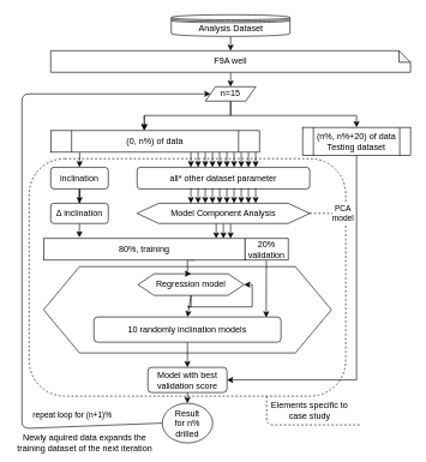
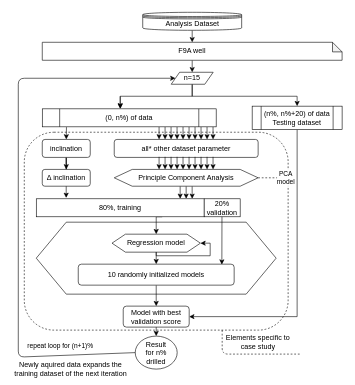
  <mxCell id="0" />
  <mxCell id="1" parent="0" />
  <mxCell id="2" value="" style="rounded=1;whiteSpace=wrap;html=1;dashed=1;" vertex="1" parent="1"><mxGeometry x="40" y="220" width="440" height="330" as="geometry" /></mxCell>
  <mxCell id="3" value="" style="endArrow=classic;html=1;entryX=0.171;entryY=0;entryDx=0;entryDy=0;entryPerimeter=0;" parent="1" edge="1"><mxGeometry width="50" height="50" relative="1" as="geometry"><mxPoint x="299.92" y="310" as="sourcePoint" /><mxPoint x="299.96" y="331" as="targetPoint" /></mxGeometry></mxCell>
  <mxCell id="4" value="" style="endArrow=classic;html=1;entryX=0.171;entryY=0;entryDx=0;entryDy=0;entryPerimeter=0;" parent="1" edge="1"><mxGeometry width="50" height="50" relative="1" as="geometry"><mxPoint x="309.92" y="310" as="sourcePoint" /><mxPoint x="309.96" y="331" as="targetPoint" /></mxGeometry></mxCell>
  <mxCell id="5" value="" style="endArrow=classic;html=1;entryX=0.171;entryY=0;entryDx=0;entryDy=0;entryPerimeter=0;" parent="1" edge="1"><mxGeometry width="50" height="50" relative="1" as="geometry"><mxPoint x="319.92" y="310" as="sourcePoint" /><mxPoint x="319.96" y="331" as="targetPoint" /></mxGeometry></mxCell>
  <mxCell id="6" value="" style="shape=hexagon;perimeter=hexagonPerimeter2;whiteSpace=wrap;html=1;size=0.125;" parent="1" vertex="1"><mxGeometry x="60" y="370" width="400" height="120" as="geometry" /></mxCell>
  <mxCell id="7" style="edgeStyle=orthogonalEdgeStyle;rounded=0;orthogonalLoop=1;jettySize=auto;html=1;exitX=0.5;exitY=1;exitDx=0;exitDy=0;entryX=0.5;entryY=0;entryDx=0;entryDy=0;entryPerimeter=0;" parent="1" source="8" target="10" edge="1"><mxGeometry relative="1" as="geometry" /></mxCell>
  <mxCell id="8" value="Analysis Dataset" style="shape=datastore;whiteSpace=wrap;html=1;" parent="1" vertex="1"><mxGeometry x="237.5" y="20" width="165" height="30" as="geometry" /></mxCell>
  <mxCell id="9" style="edgeStyle=orthogonalEdgeStyle;rounded=0;orthogonalLoop=1;jettySize=auto;html=1;exitX=0.5;exitY=1;exitDx=0;exitDy=0;exitPerimeter=0;entryX=0.5;entryY=0;entryDx=0;entryDy=0;" parent="1" source="10" target="57" edge="1"><mxGeometry relative="1" as="geometry" /></mxCell>
  <mxCell id="10" value="F9A well" style="shape=note;whiteSpace=wrap;html=1;backgroundOutline=1;darkOpacity=0.05;size=16;" parent="1" vertex="1"><mxGeometry x="70" y="70" width="500" height="30" as="geometry" /></mxCell>
  <mxCell id="11" style="edgeStyle=orthogonalEdgeStyle;rounded=0;orthogonalLoop=1;jettySize=auto;html=1;entryX=0.5;entryY=0;entryDx=0;entryDy=0;" parent="1" source="12" target="44" edge="1"><mxGeometry relative="1" as="geometry" /></mxCell>
  <mxCell id="12" value="inclination" style="rounded=1;whiteSpace=wrap;html=1;" parent="1" vertex="1"><mxGeometry x="70" y="232" width="80" height="30" as="geometry" /></mxCell>
  <mxCell id="13" value="" style="endArrow=classic;html=1;exitX=0.112;exitY=0.988;exitDx=0;exitDy=0;exitPerimeter=0;entryX=0.5;entryY=0;entryDx=0;entryDy=0;" parent="1" target="12" edge="1"><mxGeometry width="50" height="50" relative="1" as="geometry"><mxPoint x="110.32" y="211.52" as="sourcePoint" /><mxPoint x="240" y="252" as="targetPoint" /></mxGeometry></mxCell>
  <mxCell id="14" value="all* other dataset parameter" style="rounded=1;whiteSpace=wrap;html=1;" parent="1" vertex="1"><mxGeometry x="190" y="232" width="240" height="30" as="geometry" /></mxCell>
  <mxCell id="15" value="&lt;div&gt;PCA&lt;/div&gt;&lt;div&gt;model&lt;/div&gt;" style="edgeStyle=orthogonalEdgeStyle;rounded=0;orthogonalLoop=1;jettySize=auto;html=1;exitX=1;exitY=0.5;exitDx=0;exitDy=0;dashed=1;" parent="1" source="16" edge="1"><mxGeometry y="16" relative="1" as="geometry"><mxPoint x="490" y="296" as="targetPoint" /><mxPoint as="offset" /></mxGeometry></mxCell>
- <mxCell id="16" value="Model Component Analysis" style="shape=hexagon;perimeter=hexagonPerimeter2;whiteSpace=wrap;html=1;size=0.125;" parent="1" vertex="1"><mxGeometry x="190" y="282" width="240" height="28" as="geometry" /></mxCell>
+ <mxCell id="16" value="Principle Component Analysis" style="shape=hexagon;perimeter=hexagonPerimeter2;whiteSpace=wrap;html=1;size=0.125;" parent="1" vertex="1"><mxGeometry x="190" y="282" width="240" height="28" as="geometry" /></mxCell>
  <mxCell id="17" value="" style="endArrow=classic;html=1;entryX=0.171;entryY=0;entryDx=0;entryDy=0;entryPerimeter=0;" parent="1" edge="1"><mxGeometry width="50" height="50" relative="1" as="geometry"><mxPoint x="304.7" y="211" as="sourcePoint" /><mxPoint x="304.74" y="232" as="targetPoint" /></mxGeometry></mxCell>
  <mxCell id="18" value="" style="endArrow=classic;html=1;entryX=0.171;entryY=0;entryDx=0;entryDy=0;entryPerimeter=0;" parent="1" edge="1"><mxGeometry width="50" height="50" relative="1" as="geometry"><mxPoint x="294.76" y="211" as="sourcePoint" /><mxPoint x="294.8" y="232" as="targetPoint" /></mxGeometry></mxCell>
  <mxCell id="19" value="" style="endArrow=classic;html=1;entryX=0.171;entryY=0;entryDx=0;entryDy=0;entryPerimeter=0;" parent="1" edge="1"><mxGeometry width="50" height="50" relative="1" as="geometry"><mxPoint x="274.76" y="211" as="sourcePoint" /><mxPoint x="274.8" y="232" as="targetPoint" /></mxGeometry></mxCell>
  <mxCell id="20" value="" style="endArrow=classic;html=1;entryX=0.171;entryY=0;entryDx=0;entryDy=0;entryPerimeter=0;" parent="1" edge="1"><mxGeometry width="50" height="50" relative="1" as="geometry"><mxPoint x="314.76" y="211" as="sourcePoint" /><mxPoint x="314.8" y="232" as="targetPoint" /></mxGeometry></mxCell>
  <mxCell id="21" value="" style="endArrow=classic;html=1;entryX=0.171;entryY=0;entryDx=0;entryDy=0;entryPerimeter=0;" parent="1" edge="1"><mxGeometry width="50" height="50" relative="1" as="geometry"><mxPoint x="264.76" y="211" as="sourcePoint" /><mxPoint x="264.8" y="232" as="targetPoint" /></mxGeometry></mxCell>
  <mxCell id="22" value="" style="endArrow=classic;html=1;entryX=0.171;entryY=0;entryDx=0;entryDy=0;entryPerimeter=0;" parent="1" edge="1"><mxGeometry width="50" height="50" relative="1" as="geometry"><mxPoint x="284.76" y="211" as="sourcePoint" /><mxPoint x="284.8" y="232" as="targetPoint" /></mxGeometry></mxCell>
  <mxCell id="23" value="" style="endArrow=classic;html=1;entryX=0.171;entryY=0;entryDx=0;entryDy=0;entryPerimeter=0;" parent="1" edge="1"><mxGeometry width="50" height="50" relative="1" as="geometry"><mxPoint x="324.76" y="211" as="sourcePoint" /><mxPoint x="324.8" y="232" as="targetPoint" /></mxGeometry></mxCell>
  <mxCell id="24" value="" style="endArrow=classic;html=1;entryX=0.171;entryY=0;entryDx=0;entryDy=0;entryPerimeter=0;" parent="1" edge="1"><mxGeometry width="50" height="50" relative="1" as="geometry"><mxPoint x="334.76" y="211" as="sourcePoint" /><mxPoint x="334.8" y="232" as="targetPoint" /></mxGeometry></mxCell>
  <mxCell id="25" value="" style="endArrow=classic;html=1;entryX=0.171;entryY=0;entryDx=0;entryDy=0;entryPerimeter=0;" parent="1" edge="1"><mxGeometry width="50" height="50" relative="1" as="geometry"><mxPoint x="344.76" y="211" as="sourcePoint" /><mxPoint x="344.8" y="232" as="targetPoint" /></mxGeometry></mxCell>
  <mxCell id="26" value="" style="endArrow=classic;html=1;entryX=0.171;entryY=0;entryDx=0;entryDy=0;entryPerimeter=0;" parent="1" edge="1"><mxGeometry width="50" height="50" relative="1" as="geometry"><mxPoint x="354.76" y="211" as="sourcePoint" /><mxPoint x="354.8" y="232" as="targetPoint" /></mxGeometry></mxCell>
  <mxCell id="27" value="" style="endArrow=classic;html=1;entryX=0.171;entryY=0;entryDx=0;entryDy=0;entryPerimeter=0;" parent="1" edge="1"><mxGeometry width="50" height="50" relative="1" as="geometry"><mxPoint x="304.7" y="261" as="sourcePoint" /><mxPoint x="304.74" y="282" as="targetPoint" /></mxGeometry></mxCell>
  <mxCell id="28" value="" style="endArrow=classic;html=1;entryX=0.171;entryY=0;entryDx=0;entryDy=0;entryPerimeter=0;" parent="1" edge="1"><mxGeometry width="50" height="50" relative="1" as="geometry"><mxPoint x="294.76" y="261" as="sourcePoint" /><mxPoint x="294.8" y="282" as="targetPoint" /></mxGeometry></mxCell>
  <mxCell id="29" value="" style="endArrow=classic;html=1;entryX=0.171;entryY=0;entryDx=0;entryDy=0;entryPerimeter=0;" parent="1" edge="1"><mxGeometry width="50" height="50" relative="1" as="geometry"><mxPoint x="274.76" y="261" as="sourcePoint" /><mxPoint x="274.8" y="282" as="targetPoint" /></mxGeometry></mxCell>
  <mxCell id="30" value="" style="endArrow=classic;html=1;entryX=0.171;entryY=0;entryDx=0;entryDy=0;entryPerimeter=0;" parent="1" edge="1"><mxGeometry width="50" height="50" relative="1" as="geometry"><mxPoint x="314.76" y="261" as="sourcePoint" /><mxPoint x="314.8" y="282" as="targetPoint" /></mxGeometry></mxCell>
  <mxCell id="31" value="" style="endArrow=classic;html=1;entryX=0.171;entryY=0;entryDx=0;entryDy=0;entryPerimeter=0;" parent="1" edge="1"><mxGeometry width="50" height="50" relative="1" as="geometry"><mxPoint x="264.76" y="261" as="sourcePoint" /><mxPoint x="264.8" y="282" as="targetPoint" /></mxGeometry></mxCell>
  <mxCell id="32" value="" style="endArrow=classic;html=1;entryX=0.171;entryY=0;entryDx=0;entryDy=0;entryPerimeter=0;" parent="1" edge="1"><mxGeometry width="50" height="50" relative="1" as="geometry"><mxPoint x="284.76" y="261" as="sourcePoint" /><mxPoint x="284.8" y="282" as="targetPoint" /></mxGeometry></mxCell>
  <mxCell id="33" value="" style="endArrow=classic;html=1;entryX=0.171;entryY=0;entryDx=0;entryDy=0;entryPerimeter=0;" parent="1" edge="1"><mxGeometry width="50" height="50" relative="1" as="geometry"><mxPoint x="324.76" y="261" as="sourcePoint" /><mxPoint x="324.8" y="282" as="targetPoint" /></mxGeometry></mxCell>
  <mxCell id="34" value="" style="endArrow=classic;html=1;entryX=0.171;entryY=0;entryDx=0;entryDy=0;entryPerimeter=0;" parent="1" edge="1"><mxGeometry width="50" height="50" relative="1" as="geometry"><mxPoint x="334.76" y="261" as="sourcePoint" /><mxPoint x="334.8" y="282" as="targetPoint" /></mxGeometry></mxCell>
  <mxCell id="35" value="" style="endArrow=classic;html=1;entryX=0.171;entryY=0;entryDx=0;entryDy=0;entryPerimeter=0;" parent="1" edge="1"><mxGeometry width="50" height="50" relative="1" as="geometry"><mxPoint x="344.76" y="261" as="sourcePoint" /><mxPoint x="344.8" y="282" as="targetPoint" /></mxGeometry></mxCell>
  <mxCell id="36" value="" style="endArrow=classic;html=1;entryX=0.171;entryY=0;entryDx=0;entryDy=0;entryPerimeter=0;" parent="1" edge="1"><mxGeometry width="50" height="50" relative="1" as="geometry"><mxPoint x="354.76" y="261" as="sourcePoint" /><mxPoint x="354.8" y="282" as="targetPoint" /></mxGeometry></mxCell>
  <mxCell id="37" value="(0, n%) of data" style="shape=process;whiteSpace=wrap;html=1;backgroundOutline=1;" parent="1" vertex="1"><mxGeometry x="70" y="181" width="290" height="30" as="geometry" /></mxCell>
  <mxCell id="38" style="edgeStyle=orthogonalEdgeStyle;rounded=0;orthogonalLoop=1;jettySize=auto;html=1;exitX=0.5;exitY=1;exitDx=0;exitDy=0;entryX=1;entryY=0.5;entryDx=0;entryDy=0;" parent="1" source="39" target="53" edge="1"><mxGeometry relative="1" as="geometry" /></mxCell>
  <mxCell id="39" value="&lt;div&gt;(n%, n%+20) of data&lt;/div&gt;&lt;div&gt;Testing dataset&lt;br&gt;&lt;/div&gt;" style="shape=process;whiteSpace=wrap;html=1;backgroundOutline=1;" parent="1" vertex="1"><mxGeometry x="420" y="176.5" width="150" height="39" as="geometry" /></mxCell>
  <mxCell id="40" value="" style="endArrow=classic;html=1;entryX=0.171;entryY=0;entryDx=0;entryDy=0;entryPerimeter=0;" parent="1" edge="1"><mxGeometry width="50" height="50" relative="1" as="geometry"><mxPoint x="200" y="160" as="sourcePoint" /><mxPoint x="200.04" y="181" as="targetPoint" /></mxGeometry></mxCell>
- <mxCell id="41" value="Regression model" style="shape=hexagon;perimeter=hexagonPerimeter2;whiteSpace=wrap;html=1;size=0.152;" parent="1" vertex="1"><mxGeometry x="191.25" y="380" width="147.5" height="30" as="geometry" /></mxCell>
+ <mxCell id="41" value="Regression model" style="shape=hexagon;perimeter=hexagonPerimeter2;whiteSpace=wrap;html=1;size=0.152;" parent="1" vertex="1"><mxGeometry x="186.25" y="390" width="147.5" height="30" as="geometry" /></mxCell>
  <mxCell id="42" style="edgeStyle=orthogonalEdgeStyle;rounded=0;orthogonalLoop=1;jettySize=auto;html=1;exitX=0.5;exitY=1;exitDx=0;exitDy=0;entryX=1;entryY=0.5;entryDx=0;entryDy=0;" parent="1" source="41" target="41" edge="1"><mxGeometry relative="1" as="geometry"><Array as="points"><mxPoint x="260" y="426" /><mxPoint x="350" y="426" /><mxPoint x="350" y="405" /></Array></mxGeometry></mxCell>
  <mxCell id="43" style="edgeStyle=orthogonalEdgeStyle;rounded=0;orthogonalLoop=1;jettySize=auto;html=1;entryX=0.178;entryY=-0.05;entryDx=0;entryDy=0;entryPerimeter=0;" parent="1" target="47" edge="1"><mxGeometry relative="1" as="geometry"><mxPoint x="110" y="300" as="sourcePoint" /></mxGeometry></mxCell>
  <mxCell id="44" value="Δ inclination" style="rounded=1;whiteSpace=wrap;html=1;" parent="1" vertex="1"><mxGeometry x="70" y="282" width="80" height="28" as="geometry" /></mxCell>
  <mxCell id="45" value="" style="endArrow=classic;html=1;entryX=0.5;entryY=0;entryDx=0;entryDy=0;exitX=0.5;exitY=1;exitDx=0;exitDy=0;" parent="1" source="41" target="51" edge="1"><mxGeometry width="50" height="50" relative="1" as="geometry"><mxPoint x="200" y="519" as="sourcePoint" /><mxPoint x="260" y="496" as="targetPoint" /></mxGeometry></mxCell>
  <mxCell id="46" style="edgeStyle=orthogonalEdgeStyle;rounded=0;orthogonalLoop=1;jettySize=auto;html=1;exitX=0.75;exitY=1;exitDx=0;exitDy=0;entryX=0.5;entryY=0;entryDx=0;entryDy=0;" parent="1" source="47" target="41" edge="1"><mxGeometry relative="1" as="geometry"><Array as="points"><mxPoint x="260" y="361" /></Array></mxGeometry></mxCell>
  <mxCell id="47" value="80%, training" style="rounded=0;whiteSpace=wrap;html=1;" parent="1" vertex="1"><mxGeometry x="60" y="331" width="280" height="30" as="geometry" /></mxCell>
  <mxCell id="48" value="" style="endArrow=classic;html=1;entryX=0.921;entryY=0.019;entryDx=0;entryDy=0;entryPerimeter=0;" parent="1" target="51" edge="1"><mxGeometry width="50" height="50" relative="1" as="geometry"><mxPoint x="369.66" y="356" as="sourcePoint" /><mxPoint x="369.66" y="496" as="targetPoint" /></mxGeometry></mxCell>
  <mxCell id="49" value="&lt;div&gt;20%&lt;/div&gt;&lt;div&gt;validation&lt;br&gt;&lt;/div&gt;" style="rounded=0;whiteSpace=wrap;html=1;" parent="1" vertex="1"><mxGeometry x="340" y="331" width="60" height="30" as="geometry" /></mxCell>
  <mxCell id="50" style="edgeStyle=orthogonalEdgeStyle;rounded=0;orthogonalLoop=1;jettySize=auto;html=1;exitX=0.5;exitY=1;exitDx=0;exitDy=0;entryX=0.5;entryY=0;entryDx=0;entryDy=0;" parent="1" source="51" target="53" edge="1"><mxGeometry relative="1" as="geometry" /></mxCell>
- <mxCell id="51" value="10 randomly inclination models" style="rounded=1;whiteSpace=wrap;html=1;" parent="1" vertex="1"><mxGeometry x="130" y="440" width="260" height="35" as="geometry" /></mxCell>
+ <mxCell id="51" value="10 randomly initialized models" style="rounded=1;whiteSpace=wrap;html=1;" parent="1" vertex="1"><mxGeometry x="130" y="440" width="260" height="35" as="geometry" /></mxCell>
  <mxCell id="52" style="edgeStyle=orthogonalEdgeStyle;rounded=0;orthogonalLoop=1;jettySize=auto;html=1;exitX=0.5;exitY=1;exitDx=0;exitDy=0;entryX=0.5;entryY=0;entryDx=0;entryDy=0;" parent="1" source="53" target="54" edge="1"><mxGeometry relative="1" as="geometry" /></mxCell>
  <mxCell id="53" value="&lt;div&gt;Model with best&lt;/div&gt;&lt;div&gt;validation score&lt;/div&gt;" style="rounded=1;whiteSpace=wrap;html=1;" parent="1" vertex="1"><mxGeometry x="205" y="510" width="110" height="35" as="geometry" /></mxCell>
  <mxCell id="54" value="&lt;div&gt;Result&lt;/div&gt;&lt;div&gt;for n%&lt;/div&gt;&lt;div&gt;drilled&lt;br&gt;&lt;/div&gt;" style="ellipse;whiteSpace=wrap;html=1;aspect=fixed;" parent="1" vertex="1"><mxGeometry x="225" y="560" width="70" height="55" as="geometry" /></mxCell>
  <mxCell id="55" style="edgeStyle=orthogonalEdgeStyle;rounded=0;orthogonalLoop=1;jettySize=auto;html=1;exitX=0.5;exitY=1;exitDx=0;exitDy=0;" parent="1" source="57" edge="1"><mxGeometry relative="1" as="geometry"><mxPoint x="200" y="180" as="targetPoint" /><mxPoint x="320" y="191" as="sourcePoint" /><Array as="points"><mxPoint x="320" y="160" /><mxPoint x="200" y="160" /></Array></mxGeometry></mxCell>
  <mxCell id="56" style="edgeStyle=orthogonalEdgeStyle;rounded=0;orthogonalLoop=1;jettySize=auto;html=1;exitX=0.5;exitY=1;exitDx=0;exitDy=0;entryX=0.5;entryY=0;entryDx=0;entryDy=0;" parent="1" source="57" target="39" edge="1"><mxGeometry relative="1" as="geometry"><Array as="points"><mxPoint x="320" y="160" /><mxPoint x="495" y="160" /></Array></mxGeometry></mxCell>
  <mxCell id="57" value="n=15" style="shape=parallelogram;perimeter=parallelogramPerimeter;whiteSpace=wrap;html=1;" parent="1" vertex="1"><mxGeometry x="285" y="120" width="70" height="20" as="geometry" /></mxCell>
  <mxCell id="58" value="&lt;div&gt;repeat loop for (n+1)%&lt;/div&gt;" style="endArrow=classic;html=1;entryX=0;entryY=0.5;entryDx=0;entryDy=0;exitX=0;exitY=0.5;exitDx=0;exitDy=0;" parent="1" source="54" target="57" edge="1"><mxGeometry x="-0.729" y="-15" width="50" height="50" relative="1" as="geometry"><mxPoint x="260" y="660" as="sourcePoint" /><mxPoint x="320" y="180" as="targetPoint" /><Array as="points"><mxPoint x="30" y="595" /><mxPoint x="30" y="130" /></Array><mxPoint as="offset" /></mxGeometry></mxCell>
  <mxCell id="59" value="Newly aquired data expands the training dataset of the next iteration" style="text;html=1;strokeColor=none;fillColor=none;align=center;verticalAlign=middle;whiteSpace=wrap;rounded=0;dashed=1;" vertex="1" parent="1"><mxGeometry x="20" y="610" width="195" height="10" as="geometry" /></mxCell>
  <mxCell id="60" value="Elements specific to case study" style="text;html=1;strokeColor=none;fillColor=none;align=center;verticalAlign=middle;whiteSpace=wrap;rounded=0;dashed=1;" vertex="1" parent="1"><mxGeometry x="370" y="560" width="120" height="20" as="geometry" /></mxCell>
  <mxCell id="61" value="" style="endArrow=none;dashed=1;html=1;exitX=0.75;exitY=1;exitDx=0;exitDy=0;" edge="1" parent="1" source="2"><mxGeometry width="50" height="50" relative="1" as="geometry"><mxPoint x="390" y="590" as="sourcePoint" /><mxPoint x="500" y="590" as="targetPoint" /><Array as="points"><mxPoint x="370" y="590" /></Array></mxGeometry></mxCell>
